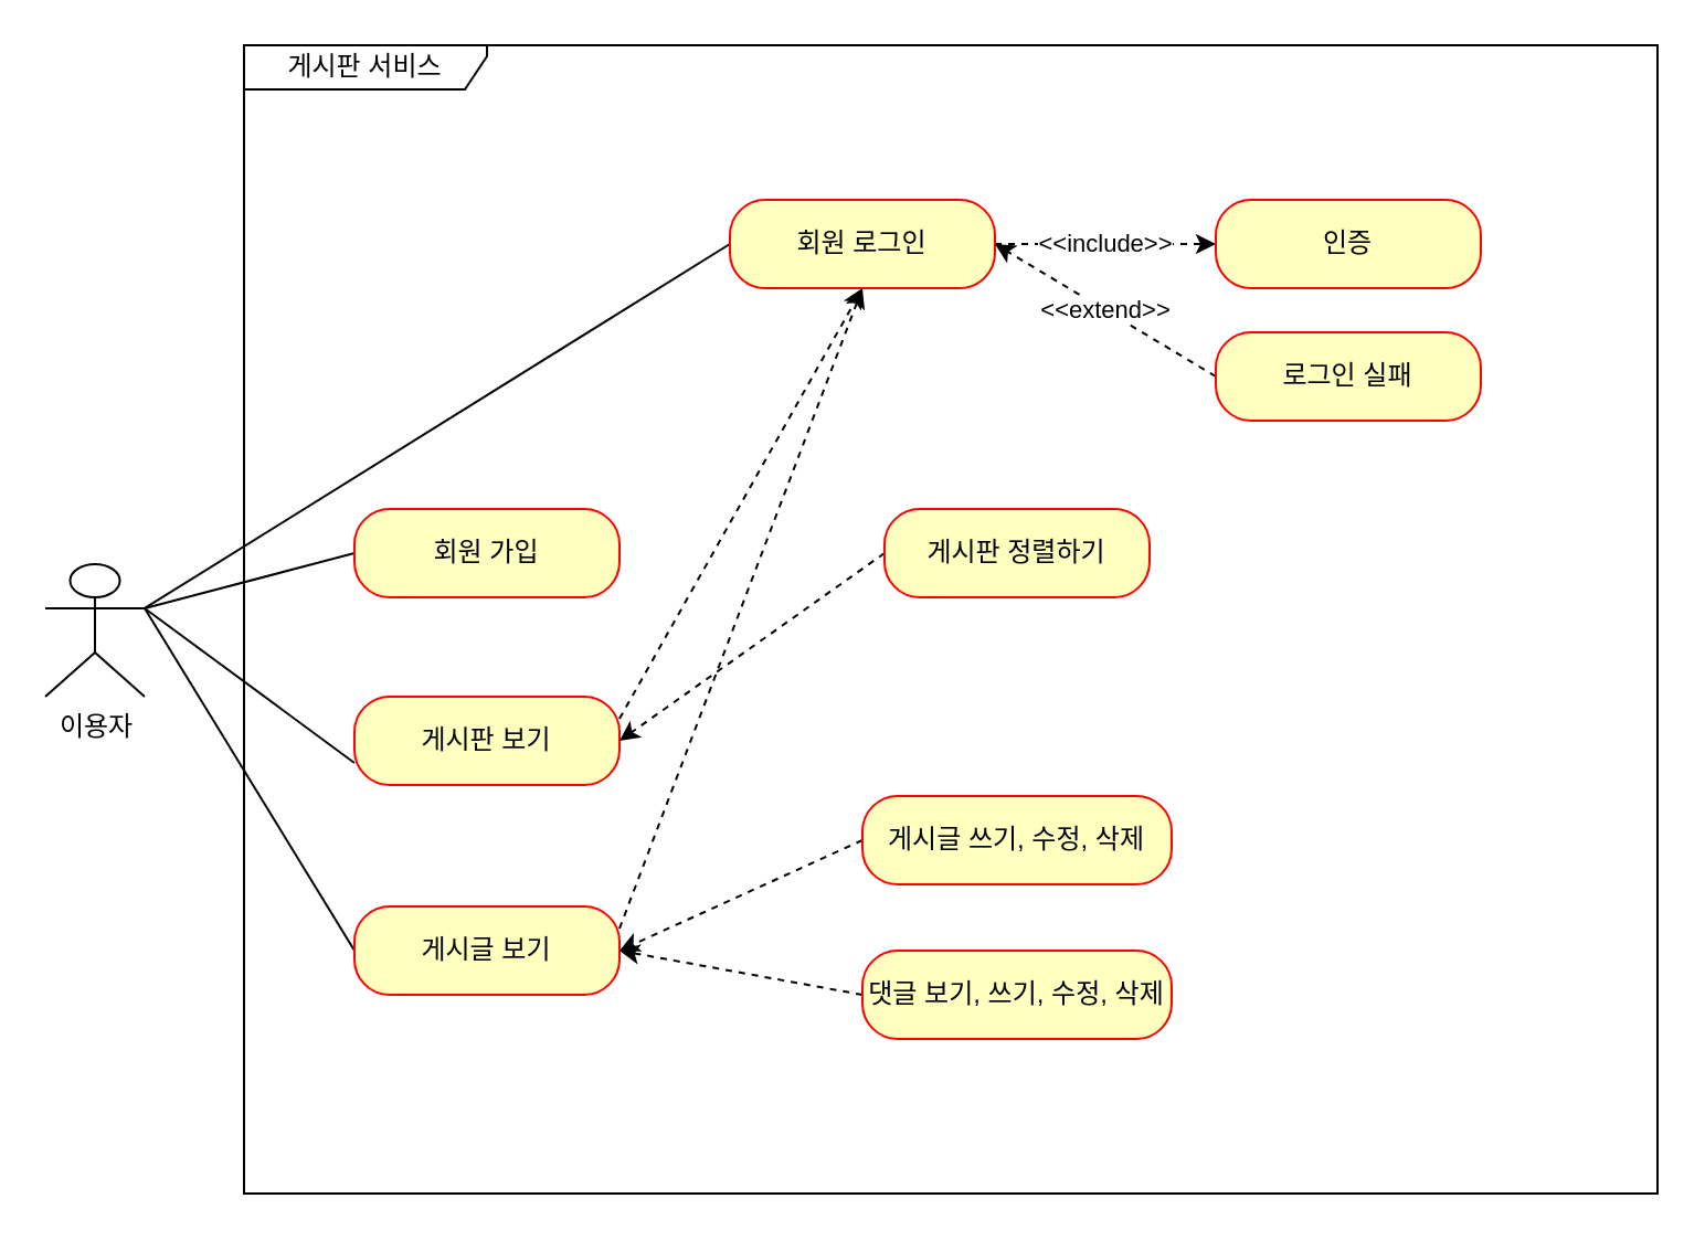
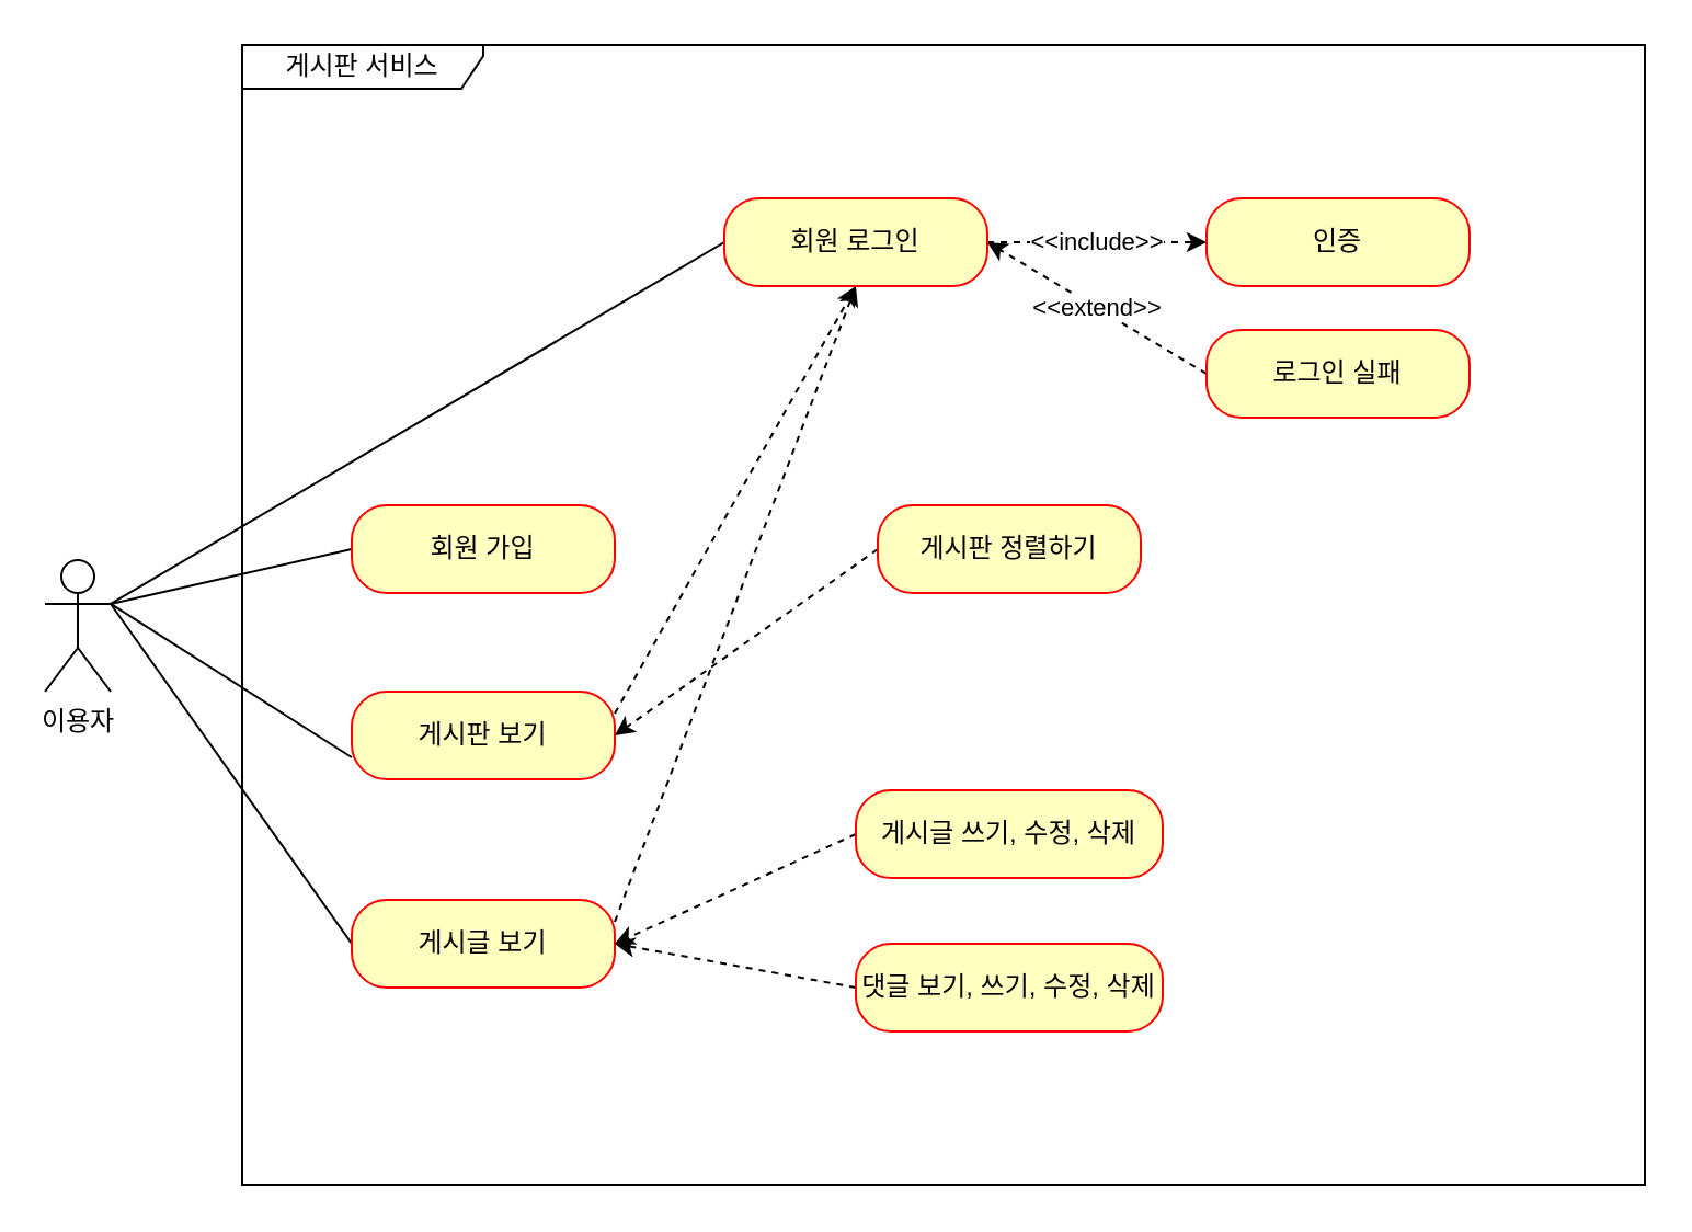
  <mxCell id="0" />
  <mxCell id="1" parent="0" />
  <mxCell id="2" style="rounded=0;orthogonalLoop=1;jettySize=auto;html=1;exitX=1;exitY=0.333;exitDx=0;exitDy=0;exitPerimeter=0;entryX=0;entryY=0.5;entryDx=0;entryDy=0;endArrow=none;endFill=0;" edge="1" parent="1" source="6" target="8"><mxGeometry relative="1" as="geometry" /></mxCell>
  <mxCell id="3" style="edgeStyle=none;rounded=0;orthogonalLoop=1;jettySize=auto;html=1;exitX=1;exitY=0.333;exitDx=0;exitDy=0;exitPerimeter=0;entryX=0;entryY=0.5;entryDx=0;entryDy=0;endArrow=none;endFill=0;" edge="1" parent="1" source="6" target="14"><mxGeometry relative="1" as="geometry" /></mxCell>
  <mxCell id="4" style="edgeStyle=none;rounded=0;orthogonalLoop=1;jettySize=auto;html=1;exitX=1;exitY=0.333;exitDx=0;exitDy=0;exitPerimeter=0;entryX=0;entryY=0.75;entryDx=0;entryDy=0;endArrow=none;endFill=0;" edge="1" parent="1" source="6" target="10"><mxGeometry relative="1" as="geometry" /></mxCell>
  <mxCell id="5" style="edgeStyle=none;rounded=0;orthogonalLoop=1;jettySize=auto;html=1;exitX=1;exitY=0.333;exitDx=0;exitDy=0;exitPerimeter=0;entryX=0;entryY=0.5;entryDx=0;entryDy=0;endArrow=none;endFill=0;" edge="1" parent="1" source="6" target="12"><mxGeometry relative="1" as="geometry" /></mxCell>
- <mxCell id="6" value="이용자" style="shape=umlActor;verticalLabelPosition=bottom;verticalAlign=top;html=1;" vertex="1" parent="1"><mxGeometry x="20" y="255" width="45" height="60" as="geometry" /></mxCell>
+ <mxCell id="6" value="이용자" style="shape=umlActor;verticalLabelPosition=bottom;verticalAlign=top;html=1;" vertex="1" parent="1"><mxGeometry x="20" y="255" width="30" height="60" as="geometry" /></mxCell>
  <mxCell id="7" value="게시판 서비스" style="shape=umlFrame;whiteSpace=wrap;html=1;width=110;height=20;" vertex="1" parent="1"><mxGeometry x="110" y="20" width="640" height="520" as="geometry" /></mxCell>
  <mxCell id="8" value="회원 가입" style="rounded=1;whiteSpace=wrap;html=1;arcSize=40;fontColor=#000000;fillColor=#ffffc0;strokeColor=#ff0000;" vertex="1" parent="1"><mxGeometry x="160" y="230" width="120" height="40" as="geometry" /></mxCell>
  <mxCell id="9" style="edgeStyle=none;rounded=0;orthogonalLoop=1;jettySize=auto;html=1;exitX=1;exitY=0.25;exitDx=0;exitDy=0;entryX=0.5;entryY=1;entryDx=0;entryDy=0;dashed=1;endArrow=classic;endFill=1;" edge="1" parent="1" source="10" target="14"><mxGeometry relative="1" as="geometry" /></mxCell>
  <mxCell id="10" value="게시판 보기" style="rounded=1;whiteSpace=wrap;html=1;arcSize=40;fontColor=#000000;fillColor=#ffffc0;strokeColor=#ff0000;" vertex="1" parent="1"><mxGeometry x="160" y="315" width="120" height="40" as="geometry" /></mxCell>
  <mxCell id="11" style="edgeStyle=none;rounded=0;orthogonalLoop=1;jettySize=auto;html=1;exitX=1;exitY=0.25;exitDx=0;exitDy=0;entryX=0.5;entryY=1;entryDx=0;entryDy=0;dashed=1;endArrow=classic;endFill=1;" edge="1" parent="1" source="12" target="14"><mxGeometry relative="1" as="geometry" /></mxCell>
  <mxCell id="12" value="게시글 보기" style="rounded=1;whiteSpace=wrap;html=1;arcSize=40;fontColor=#000000;fillColor=#ffffc0;strokeColor=#ff0000;" vertex="1" parent="1"><mxGeometry x="160" y="410" width="120" height="40" as="geometry" /></mxCell>
  <mxCell id="13" value="&amp;lt;&amp;lt;include&amp;gt;&amp;gt;" style="edgeStyle=none;rounded=0;orthogonalLoop=1;jettySize=auto;html=1;exitX=1;exitY=0.5;exitDx=0;exitDy=0;entryX=0;entryY=0.5;entryDx=0;entryDy=0;endArrow=classic;endFill=1;dashed=1;" edge="1" parent="1" source="14" target="15"><mxGeometry relative="1" as="geometry" /></mxCell>
  <mxCell id="14" value="회원 로그인" style="rounded=1;whiteSpace=wrap;html=1;arcSize=40;fontColor=#000000;fillColor=#ffffc0;strokeColor=#ff0000;" vertex="1" parent="1"><mxGeometry x="330" y="90" width="120" height="40" as="geometry" /></mxCell>
  <mxCell id="15" value="인증" style="rounded=1;whiteSpace=wrap;html=1;arcSize=40;fontColor=#000000;fillColor=#ffffc0;strokeColor=#ff0000;" vertex="1" parent="1"><mxGeometry x="550" y="90" width="120" height="40" as="geometry" /></mxCell>
  <mxCell id="16" value="&amp;lt;&amp;lt;extend&amp;gt;&amp;gt;" style="edgeStyle=none;rounded=0;orthogonalLoop=1;jettySize=auto;html=1;exitX=0;exitY=0.5;exitDx=0;exitDy=0;entryX=1;entryY=0.5;entryDx=0;entryDy=0;dashed=1;endArrow=classic;endFill=1;" edge="1" parent="1" source="17" target="14"><mxGeometry relative="1" as="geometry" /></mxCell>
  <mxCell id="17" value="로그인 실패" style="rounded=1;whiteSpace=wrap;html=1;arcSize=40;fontColor=#000000;fillColor=#ffffc0;strokeColor=#ff0000;" vertex="1" parent="1"><mxGeometry x="550" y="150" width="120" height="40" as="geometry" /></mxCell>
  <mxCell id="18" style="edgeStyle=none;rounded=0;orthogonalLoop=1;jettySize=auto;html=1;exitX=0;exitY=0.5;exitDx=0;exitDy=0;entryX=1;entryY=0.5;entryDx=0;entryDy=0;dashed=1;endArrow=classic;endFill=1;" edge="1" parent="1" source="19" target="10"><mxGeometry relative="1" as="geometry" /></mxCell>
  <mxCell id="19" value="게시판 정렬하기" style="rounded=1;whiteSpace=wrap;html=1;arcSize=40;fontColor=#000000;fillColor=#ffffc0;strokeColor=#ff0000;" vertex="1" parent="1"><mxGeometry x="400" y="230" width="120" height="40" as="geometry" /></mxCell>
  <mxCell id="20" style="edgeStyle=none;rounded=0;orthogonalLoop=1;jettySize=auto;html=1;exitX=0;exitY=0.5;exitDx=0;exitDy=0;entryX=1;entryY=0.5;entryDx=0;entryDy=0;dashed=1;endArrow=classic;endFill=1;" edge="1" parent="1" source="21" target="12"><mxGeometry relative="1" as="geometry" /></mxCell>
  <mxCell id="21" value="게시글 쓰기, 수정, 삭제" style="rounded=1;whiteSpace=wrap;html=1;arcSize=40;fontColor=#000000;fillColor=#ffffc0;strokeColor=#ff0000;" vertex="1" parent="1"><mxGeometry x="390" y="360" width="140" height="40" as="geometry" /></mxCell>
  <mxCell id="22" style="edgeStyle=none;rounded=0;orthogonalLoop=1;jettySize=auto;html=1;exitX=0;exitY=0.5;exitDx=0;exitDy=0;entryX=1;entryY=0.5;entryDx=0;entryDy=0;dashed=1;endArrow=classic;endFill=1;" edge="1" parent="1" source="23" target="12"><mxGeometry relative="1" as="geometry" /></mxCell>
  <mxCell id="23" value="댓글 보기, 쓰기, 수정, 삭제" style="rounded=1;whiteSpace=wrap;html=1;arcSize=40;fontColor=#000000;fillColor=#ffffc0;strokeColor=#ff0000;" vertex="1" parent="1"><mxGeometry x="390" y="430" width="140" height="40" as="geometry" /></mxCell>
